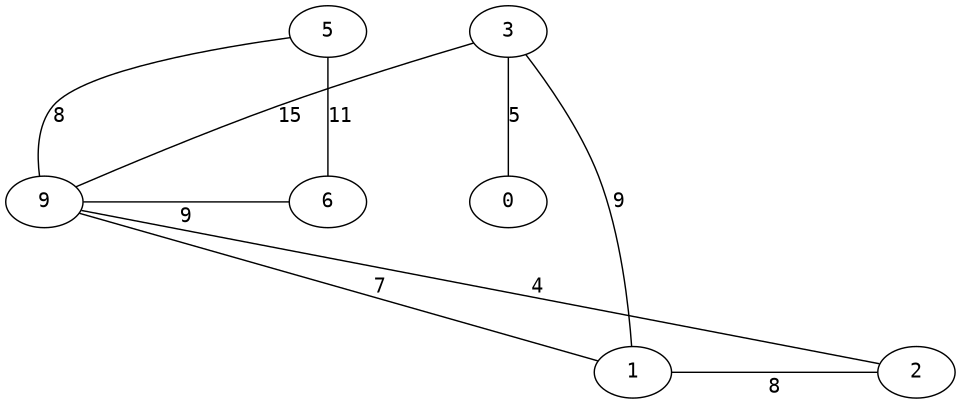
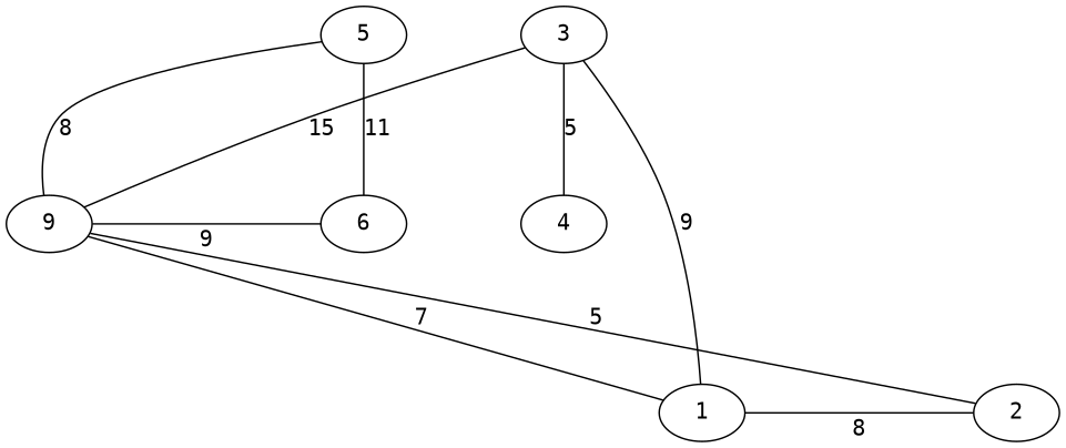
  digraph {
    fontname="DejaVu Sans Mono"
    nodesep=1
    rankdir=BT
    ranksep=0.925
    node [fontname="DejaVu Sans Mono"]
    edge [arrowhead=none fontname="DejaVu Sans Mono" weight=5]
    2
    1
-   0
+   0 [label=4]
    n4 [label=9]
    3
    5
    6
    subgraph sub_1 {
      rank=same
      2
      1
    }
    subgraph sub_2 {
      rank=same
      0
      n4
    }
    subgraph sub_3 {
      rank=same
      3
      5
    }
    subgraph sub_4 {
      rank=same
      n4
      6
    }
-   2 -> n4 [label=4]
+   2 -> n4 [label=5]
    1 -> 2 [label=8 weight=8]
    1 -> n4 [label=7 weight=7]
    1 -> 3 [label=9 weight=9]
    0 -> 3 [label=5]
    n4 -> 5 [label=8 weight=8]
    n4 -> 6 [label=9 weight=9]
    3 -> n4 [label=15 weight=15]
    5 -> 6 [label=11 weight=11]
  }
